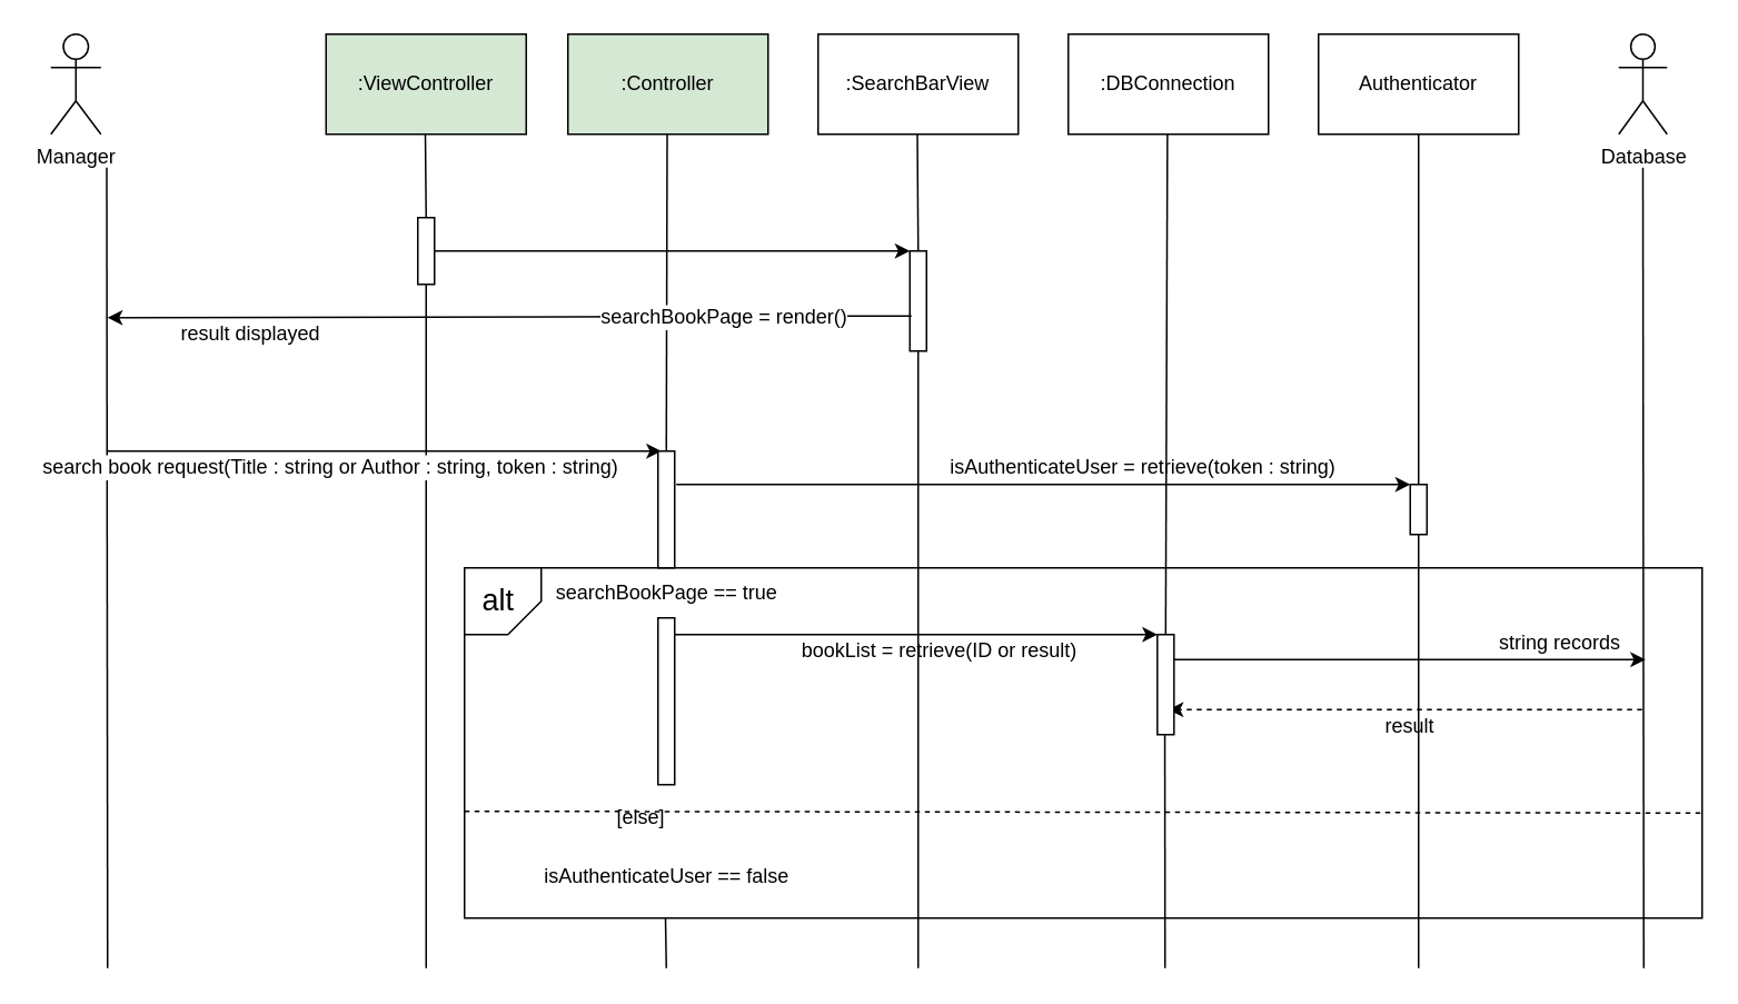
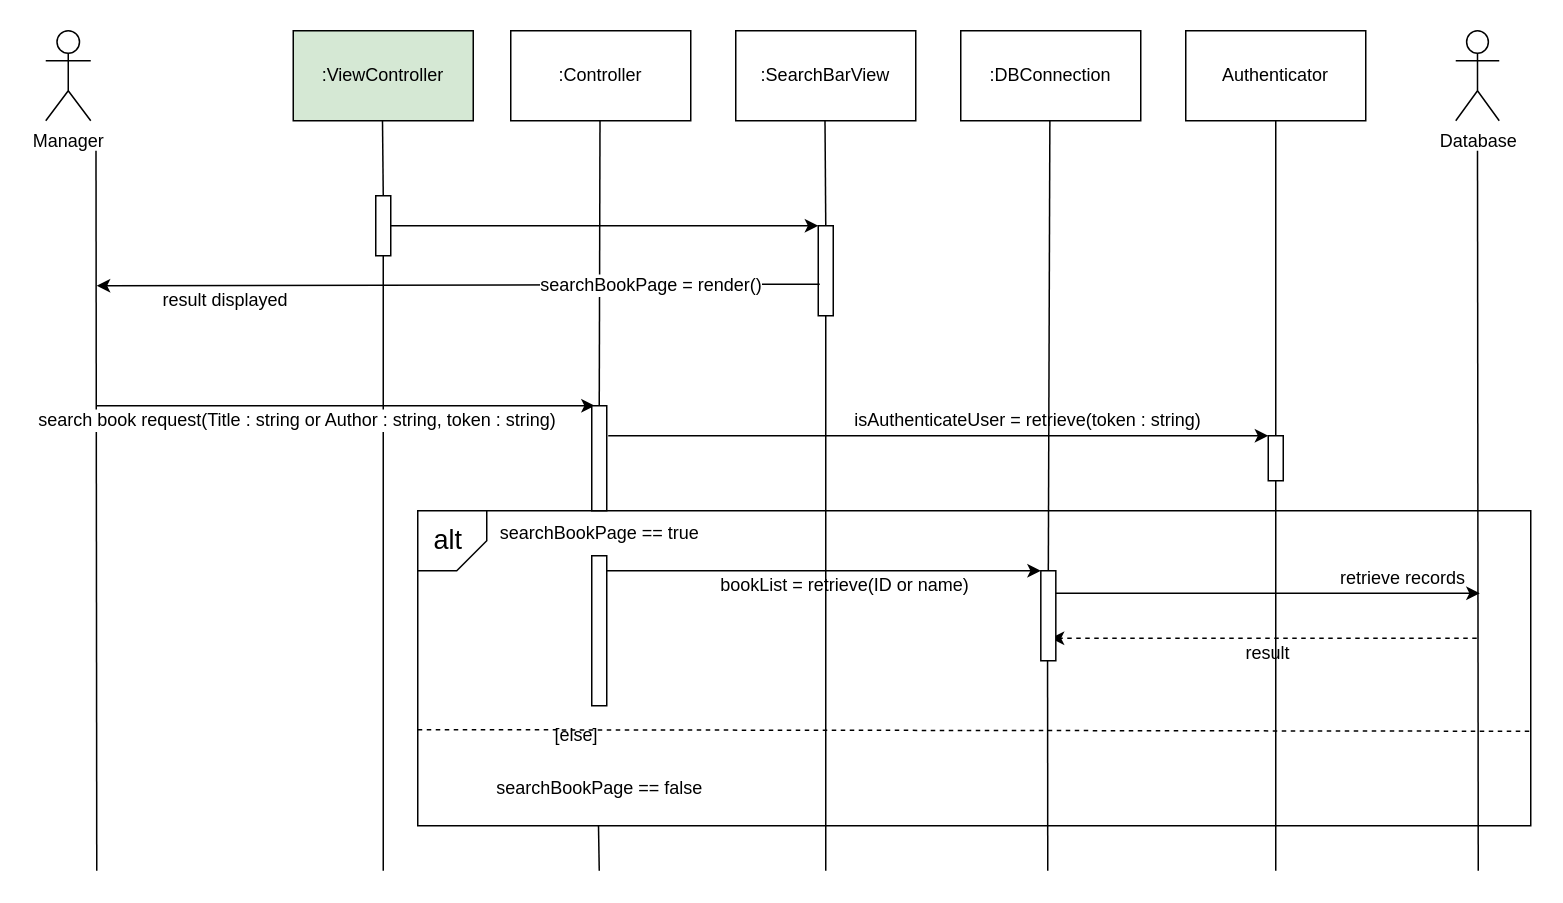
  <mxCell id="0" />
  <mxCell id="1" parent="0" />
  <mxCell id="2" value="" style="rounded=0;whiteSpace=wrap;html=1;" vertex="1" parent="1"><mxGeometry x="278" y="340" width="742" height="210" as="geometry" /></mxCell>
  <mxCell id="3" value="Manager" style="shape=umlActor;verticalLabelPosition=bottom;verticalAlign=top;html=1;outlineConnect=0;" vertex="1" parent="1"><mxGeometry x="30" y="20" width="30" height="60" as="geometry" /></mxCell>
  <mxCell id="4" value=":ViewController" style="rounded=0;whiteSpace=wrap;html=1;fillColor=#d5e8d4;" vertex="1" parent="1"><mxGeometry x="195" y="20" width="120" height="60" as="geometry" /></mxCell>
  <mxCell id="5" value="" style="endArrow=none;html=1;" edge="1" parent="1"><mxGeometry width="50" height="50" relative="1" as="geometry"><mxPoint x="255" y="130" as="sourcePoint" /><mxPoint x="254.5" y="80" as="targetPoint" /></mxGeometry></mxCell>
  <mxCell id="6" value="" style="rounded=0;whiteSpace=wrap;html=1;" vertex="1" parent="1"><mxGeometry x="250" y="130" width="10" height="40" as="geometry" /></mxCell>
- <mxCell id="7" value=":Controller" style="rounded=0;whiteSpace=wrap;html=1;fillColor=#d5e8d4;" vertex="1" parent="1"><mxGeometry x="340" y="20" width="120" height="60" as="geometry" /></mxCell>
+ <mxCell id="7" value=":Controller" style="rounded=0;whiteSpace=wrap;html=1;" vertex="1" parent="1"><mxGeometry x="340" y="20" width="120" height="60" as="geometry" /></mxCell>
  <mxCell id="8" value=":SearchBarView" style="rounded=0;whiteSpace=wrap;html=1;" vertex="1" parent="1"><mxGeometry x="490" y="20" width="120" height="60" as="geometry" /></mxCell>
  <mxCell id="9" value="" style="endArrow=none;html=1;exitX=0.5;exitY=0;exitDx=0;exitDy=0;" edge="1" parent="1" source="10"><mxGeometry width="50" height="50" relative="1" as="geometry"><mxPoint x="549.5" y="140" as="sourcePoint" /><mxPoint x="549.5" y="80" as="targetPoint" /></mxGeometry></mxCell>
  <mxCell id="10" value="" style="rounded=0;whiteSpace=wrap;html=1;" vertex="1" parent="1"><mxGeometry x="545" y="150" width="10" height="60" as="geometry" /></mxCell>
  <mxCell id="11" value="" style="endArrow=classic;html=1;entryX=0;entryY=0;entryDx=0;entryDy=0;" edge="1" parent="1" target="10"><mxGeometry width="50" height="50" relative="1" as="geometry"><mxPoint x="260" y="150" as="sourcePoint" /><mxPoint x="530" y="150" as="targetPoint" /></mxGeometry></mxCell>
  <mxCell id="12" value="" style="endArrow=classic;html=1;exitX=0.1;exitY=0.65;exitDx=0;exitDy=0;exitPerimeter=0;" edge="1" parent="1" source="10"><mxGeometry width="50" height="50" relative="1" as="geometry"><mxPoint x="530" y="190" as="sourcePoint" /><mxPoint x="64" y="190" as="targetPoint" /></mxGeometry></mxCell>
  <mxCell id="13" value="result displayed" style="text;html=1;strokeColor=none;fillColor=none;align=center;verticalAlign=middle;whiteSpace=wrap;rounded=0;" vertex="1" parent="1"><mxGeometry x="105" y="190" width="90" height="20" as="geometry" /></mxCell>
  <mxCell id="14" value="" style="endArrow=classic;html=1;entryX=0;entryY=0;entryDx=0;entryDy=0;" edge="1" parent="1"><mxGeometry width="50" height="50" relative="1" as="geometry"><mxPoint x="64" y="270" as="sourcePoint" /><mxPoint x="396" y="270" as="targetPoint" /></mxGeometry></mxCell>
  <mxCell id="15" value="" style="endArrow=none;html=1;exitX=0.5;exitY=0;exitDx=0;exitDy=0;" edge="1" parent="1" source="16"><mxGeometry width="50" height="50" relative="1" as="geometry"><mxPoint x="400" y="260" as="sourcePoint" /><mxPoint x="399.5" y="80" as="targetPoint" /></mxGeometry></mxCell>
  <mxCell id="16" value="" style="rounded=0;whiteSpace=wrap;html=1;" vertex="1" parent="1"><mxGeometry x="394" y="270" width="10" height="70" as="geometry" /></mxCell>
  <mxCell id="17" value=":DBConnection" style="rounded=0;whiteSpace=wrap;html=1;" vertex="1" parent="1"><mxGeometry x="640" y="20" width="120" height="60" as="geometry" /></mxCell>
  <mxCell id="18" value="Database" style="shape=umlActor;verticalLabelPosition=bottom;verticalAlign=top;html=1;outlineConnect=0;" vertex="1" parent="1"><mxGeometry x="970" y="20" width="29" height="60" as="geometry" /></mxCell>
  <mxCell id="19" value="" style="endArrow=classic;html=1;entryX=0;entryY=0;entryDx=0;entryDy=0;" edge="1" parent="1" target="27"><mxGeometry width="50" height="50" relative="1" as="geometry"><mxPoint x="403.38" y="380" as="sourcePoint" /><mxPoint x="668.38" y="380" as="targetPoint" /></mxGeometry></mxCell>
- <mxCell id="20" value="bookList = retrieve(ID or result)" style="text;html=1;strokeColor=none;fillColor=none;align=center;verticalAlign=middle;whiteSpace=wrap;rounded=0;" vertex="1" parent="1"><mxGeometry x="438.38" y="380" width="250" height="20" as="geometry" /></mxCell>
+ <mxCell id="20" value="bookList = retrieve(ID or name)" style="text;html=1;strokeColor=none;fillColor=none;align=center;verticalAlign=middle;whiteSpace=wrap;rounded=0;" vertex="1" parent="1"><mxGeometry x="438.38" y="380" width="250" height="20" as="geometry" /></mxCell>
  <mxCell id="21" value="" style="endArrow=classic;html=1;exitX=0.662;exitY=0.25;exitDx=0;exitDy=0;exitPerimeter=0;" edge="1" parent="1"><mxGeometry width="50" height="50" relative="1" as="geometry"><mxPoint x="696" y="395" as="sourcePoint" /><mxPoint x="986" y="395" as="targetPoint" /></mxGeometry></mxCell>
  <mxCell id="22" style="edgeStyle=orthogonalEdgeStyle;rounded=0;orthogonalLoop=1;jettySize=auto;html=1;entryX=0.5;entryY=1;entryDx=0;entryDy=0;strokeColor=none;" edge="1" parent="1"><mxGeometry relative="1" as="geometry"><mxPoint x="990" y="310" as="sourcePoint" /><mxPoint x="990" y="80" as="targetPoint" /></mxGeometry></mxCell>
- <mxCell id="23" value="string records" style="text;html=1;strokeColor=none;fillColor=none;align=center;verticalAlign=middle;whiteSpace=wrap;rounded=0;" vertex="1" parent="1"><mxGeometry x="890" y="370" width="90" height="30" as="geometry" /></mxCell>
+ <mxCell id="23" value="retrieve records" style="text;html=1;strokeColor=none;fillColor=none;align=center;verticalAlign=middle;whiteSpace=wrap;rounded=0;" vertex="1" parent="1"><mxGeometry x="890" y="370" width="90" height="30" as="geometry" /></mxCell>
  <mxCell id="24" value="" style="endArrow=classic;html=1;dashed=1;entryX=0.662;entryY=0.75;entryDx=0;entryDy=0;entryPerimeter=0;" edge="1" parent="1" target="27"><mxGeometry width="50" height="50" relative="1" as="geometry"><mxPoint x="984" y="425" as="sourcePoint" /><mxPoint x="770" y="425" as="targetPoint" /></mxGeometry></mxCell>
  <mxCell id="25" value="result" style="text;html=1;strokeColor=none;fillColor=none;align=center;verticalAlign=middle;whiteSpace=wrap;rounded=0;" vertex="1" parent="1"><mxGeometry x="825" y="420" width="40" height="30" as="geometry" /></mxCell>
  <mxCell id="26" value="" style="endArrow=none;html=1;entryX=0.5;entryY=1;entryDx=0;entryDy=0;startArrow=none;exitX=0.5;exitY=0;exitDx=0;exitDy=0;" edge="1" parent="1" target="6"><mxGeometry width="50" height="50" relative="1" as="geometry"><mxPoint x="255" y="580" as="sourcePoint" /><mxPoint x="254.76" y="210" as="targetPoint" /></mxGeometry></mxCell>
  <mxCell id="27" value="" style="rounded=0;whiteSpace=wrap;html=1;" vertex="1" parent="1"><mxGeometry x="693.38" y="380" width="10" height="60" as="geometry" /></mxCell>
  <mxCell id="28" value="" style="endArrow=none;html=1;entryX=0.5;entryY=0;entryDx=0;entryDy=0;" edge="1" parent="1" target="27"><mxGeometry width="50" height="50" relative="1" as="geometry"><mxPoint x="699.41" y="80" as="sourcePoint" /><mxPoint x="700" y="420" as="targetPoint" /></mxGeometry></mxCell>
  <mxCell id="29" value="" style="endArrow=none;html=1;" edge="1" parent="1"><mxGeometry width="50" height="50" relative="1" as="geometry"><mxPoint x="64" y="580" as="sourcePoint" /><mxPoint x="63.5" y="100" as="targetPoint" /></mxGeometry></mxCell>
  <mxCell id="30" value="" style="endArrow=none;html=1;" edge="1" parent="1"><mxGeometry width="50" height="50" relative="1" as="geometry"><mxPoint x="985" y="580" as="sourcePoint" /><mxPoint x="984.5" y="100" as="targetPoint" /></mxGeometry></mxCell>
  <mxCell id="31" value="" style="endArrow=none;html=1;" edge="1" parent="1"><mxGeometry width="50" height="50" relative="1" as="geometry"><mxPoint x="550" y="580" as="sourcePoint" /><mxPoint x="550" y="210" as="targetPoint" /></mxGeometry></mxCell>
  <mxCell id="32" value="Authenticator" style="rounded=0;whiteSpace=wrap;html=1;" vertex="1" parent="1"><mxGeometry x="790" y="20" width="120" height="60" as="geometry" /></mxCell>
  <mxCell id="33" value="" style="endArrow=none;html=1;startArrow=none;" edge="1" parent="1" source="34"><mxGeometry width="50" height="50" relative="1" as="geometry"><mxPoint x="850" y="420" as="sourcePoint" /><mxPoint x="850" y="80" as="targetPoint" /></mxGeometry></mxCell>
  <mxCell id="34" value="" style="rounded=0;whiteSpace=wrap;html=1;" vertex="1" parent="1"><mxGeometry x="845" y="290" width="10" height="30" as="geometry" /></mxCell>
  <mxCell id="35" value="" style="endArrow=none;html=1;" edge="1" parent="1" target="34"><mxGeometry width="50" height="50" relative="1" as="geometry"><mxPoint x="850" y="580" as="sourcePoint" /><mxPoint x="850" y="80" as="targetPoint" /></mxGeometry></mxCell>
  <mxCell id="36" value="" style="endArrow=classic;html=1;exitX=0.6;exitY=0.167;exitDx=0;exitDy=0;exitPerimeter=0;entryX=0;entryY=0;entryDx=0;entryDy=0;" edge="1" parent="1" target="34"><mxGeometry width="50" height="50" relative="1" as="geometry"><mxPoint x="405" y="290.04" as="sourcePoint" /><mxPoint x="830" y="300" as="targetPoint" /></mxGeometry></mxCell>
  <mxCell id="37" value="isAuthenticateUser = retrieve(token : string)" style="text;html=1;strokeColor=none;fillColor=none;align=center;verticalAlign=middle;whiteSpace=wrap;rounded=0;" vertex="1" parent="1"><mxGeometry x="565" y="270" width="240" height="20" as="geometry" /></mxCell>
  <mxCell id="38" value="" style="endArrow=none;html=1;" edge="1" parent="1"><mxGeometry width="50" height="50" relative="1" as="geometry"><mxPoint x="223.38" y="430" as="sourcePoint" /><mxPoint x="223.38" y="430" as="targetPoint" /></mxGeometry></mxCell>
  <mxCell id="39" value="" style="verticalLabelPosition=bottom;verticalAlign=top;html=1;shape=card;whiteSpace=wrap;size=20;arcSize=12;rotation=-180;" vertex="1" parent="1"><mxGeometry x="278" y="340" width="46" height="40" as="geometry" /></mxCell>
  <mxCell id="40" value="&lt;font style=&quot;font-size: 18px&quot;&gt;alt&lt;/font&gt;" style="text;html=1;strokeColor=none;fillColor=none;align=center;verticalAlign=middle;whiteSpace=wrap;rounded=0;" vertex="1" parent="1"><mxGeometry x="276" y="350" width="45" height="20" as="geometry" /></mxCell>
  <mxCell id="41" value="searchBookPage == true" style="text;html=1;strokeColor=none;fillColor=none;align=center;verticalAlign=middle;whiteSpace=wrap;rounded=0;" vertex="1" parent="1"><mxGeometry x="317.75" y="340" width="162.5" height="30" as="geometry" /></mxCell>
  <mxCell id="42" value="" style="rounded=0;whiteSpace=wrap;html=1;" vertex="1" parent="1"><mxGeometry x="394" y="370" width="10" height="100" as="geometry" /></mxCell>
  <mxCell id="43" value="" style="endArrow=none;html=1;" edge="1" parent="1"><mxGeometry width="50" height="50" relative="1" as="geometry"><mxPoint x="698" y="580" as="sourcePoint" /><mxPoint x="697.88" y="440" as="targetPoint" /></mxGeometry></mxCell>
  <mxCell id="44" value="" style="endArrow=none;html=1;exitX=0;exitY=0.695;exitDx=0;exitDy=0;dashed=1;fontStyle=1;fontSize=12;entryX=1.001;entryY=0.7;entryDx=0;entryDy=0;exitPerimeter=0;entryPerimeter=0;" edge="1" parent="1" source="2" target="2"><mxGeometry width="50" height="50" relative="1" as="geometry"><mxPoint x="240" y="468" as="sourcePoint" /><mxPoint x="1005" y="468" as="targetPoint" /></mxGeometry></mxCell>
  <mxCell id="45" value="[else]" style="text;html=1;strokeColor=none;fillColor=none;align=center;verticalAlign=middle;whiteSpace=wrap;rounded=0;fontSize=12;" vertex="1" parent="1"><mxGeometry x="364" y="480" width="40" height="20" as="geometry" /></mxCell>
  <mxCell id="46" style="edgeStyle=orthogonalEdgeStyle;rounded=0;orthogonalLoop=1;jettySize=auto;html=1;exitX=0.5;exitY=1;exitDx=0;exitDy=0;fontSize=12;" edge="1" parent="1" source="49" target="49"><mxGeometry relative="1" as="geometry" /></mxCell>
- <mxCell id="47" value="isAuthenticateUser == false" style="text;html=1;strokeColor=none;fillColor=none;align=center;verticalAlign=middle;whiteSpace=wrap;rounded=0;" vertex="1" parent="1"><mxGeometry x="317.75" y="510" width="162.5" height="30" as="geometry" /></mxCell>
+ <mxCell id="47" value="searchBookPage == false" style="text;html=1;strokeColor=none;fillColor=none;align=center;verticalAlign=middle;whiteSpace=wrap;rounded=0;" vertex="1" parent="1"><mxGeometry x="317.75" y="510" width="162.5" height="30" as="geometry" /></mxCell>
  <mxCell id="48" value="" style="endArrow=none;html=1;" edge="1" parent="1"><mxGeometry width="50" height="50" relative="1" as="geometry"><mxPoint x="399" y="580" as="sourcePoint" /><mxPoint x="398.5" y="550" as="targetPoint" /></mxGeometry></mxCell>
  <mxCell id="49" value="searchBookPage = render()" style="text;html=1;strokeColor=none;align=center;verticalAlign=middle;whiteSpace=wrap;rounded=0;labelBackgroundColor=#ffffff;" vertex="1" parent="1"><mxGeometry x="354" y="180" width="160" height="20" as="geometry" /></mxCell>
  <mxCell id="50" value="search book request(Title : string or Author : string, token : string)" style="text;html=1;strokeColor=none;fillColor=none;align=center;verticalAlign=middle;whiteSpace=wrap;rounded=0;labelBackgroundColor=#ffffff;" vertex="1" parent="1"><mxGeometry x="20" y="270" width="356" height="20" as="geometry" /></mxCell>
